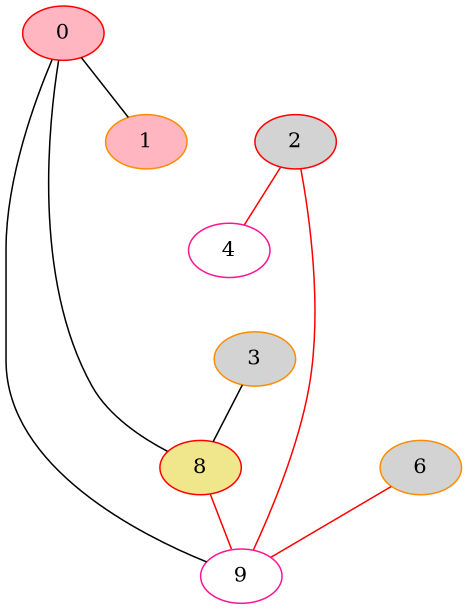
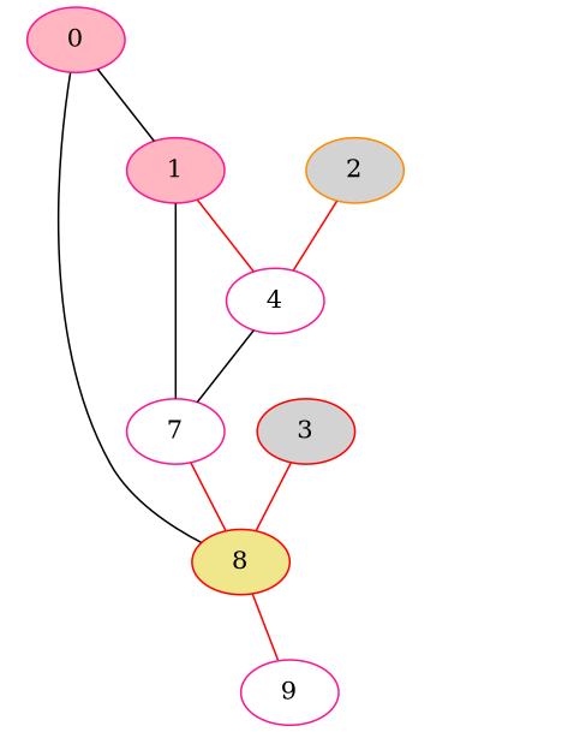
  graph {
    node [color=deeppink fillcolor=white style=filled]
    edge [color=red]
-   0 [color=red fillcolor=lightpink]
-   1 [color=darkorange fillcolor=lightpink]
+   0 [fillcolor=lightpink]
+   1 [fillcolor=lightpink]
    8 [color=red fillcolor=khaki]
    9
    4
-   2 [color=red fillcolor=lightgrey]
-   3 [color=darkorange fillcolor=lightgrey]
-   6 [color=darkorange fillcolor=lightgrey]
+   7
+   2 [color=darkorange fillcolor=lightgrey]
+   3 [color=red fillcolor=lightgrey]
    0 -- 1 [color=black]
    0 -- 8 [color=""]
-   0 -- 9 [color=""]
+   1 -- 4
+   1 -- 7 [color=""]
    8 -- 9
-   2 -- 9
+   4 -- 7 [color=""]
+   7 -- 8
    2 -- 4
-   3 -- 8 [color=black]
-   6 -- 9
+   3 -- 8
  }
